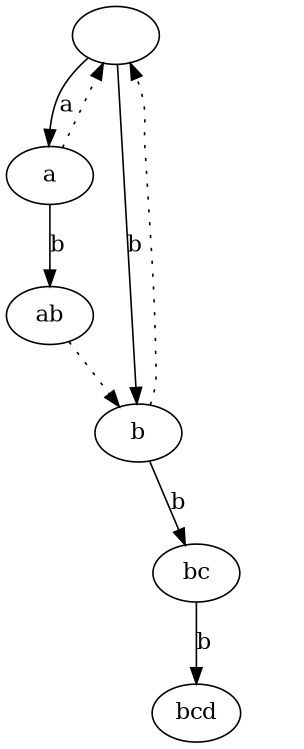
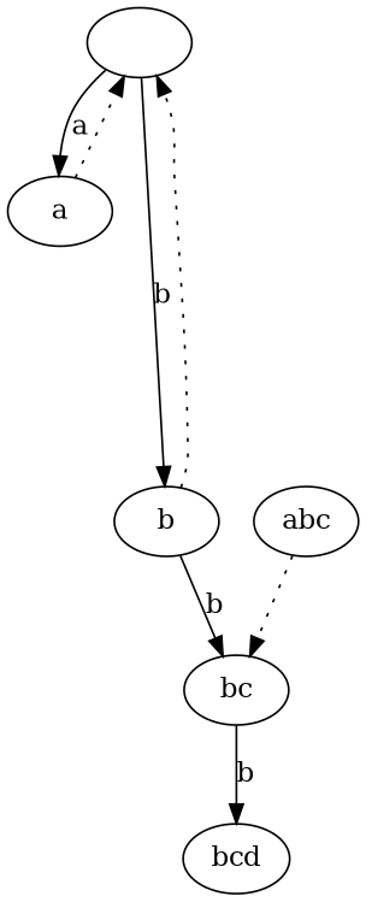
  digraph {
    ""
    a
    b
-   ab
    bc
+   abc
    bcd
    "" -> a [label=a]
    "" -> b [label=b]
    a -> "" [style=dotted]
-   a -> ab [label=b]
    b -> "" [style=dotted]
    b -> bc [label=b]
-   ab -> b [style=dotted]
    bc -> bcd [label=b]
+   abc -> bc [style=dotted]
  }
